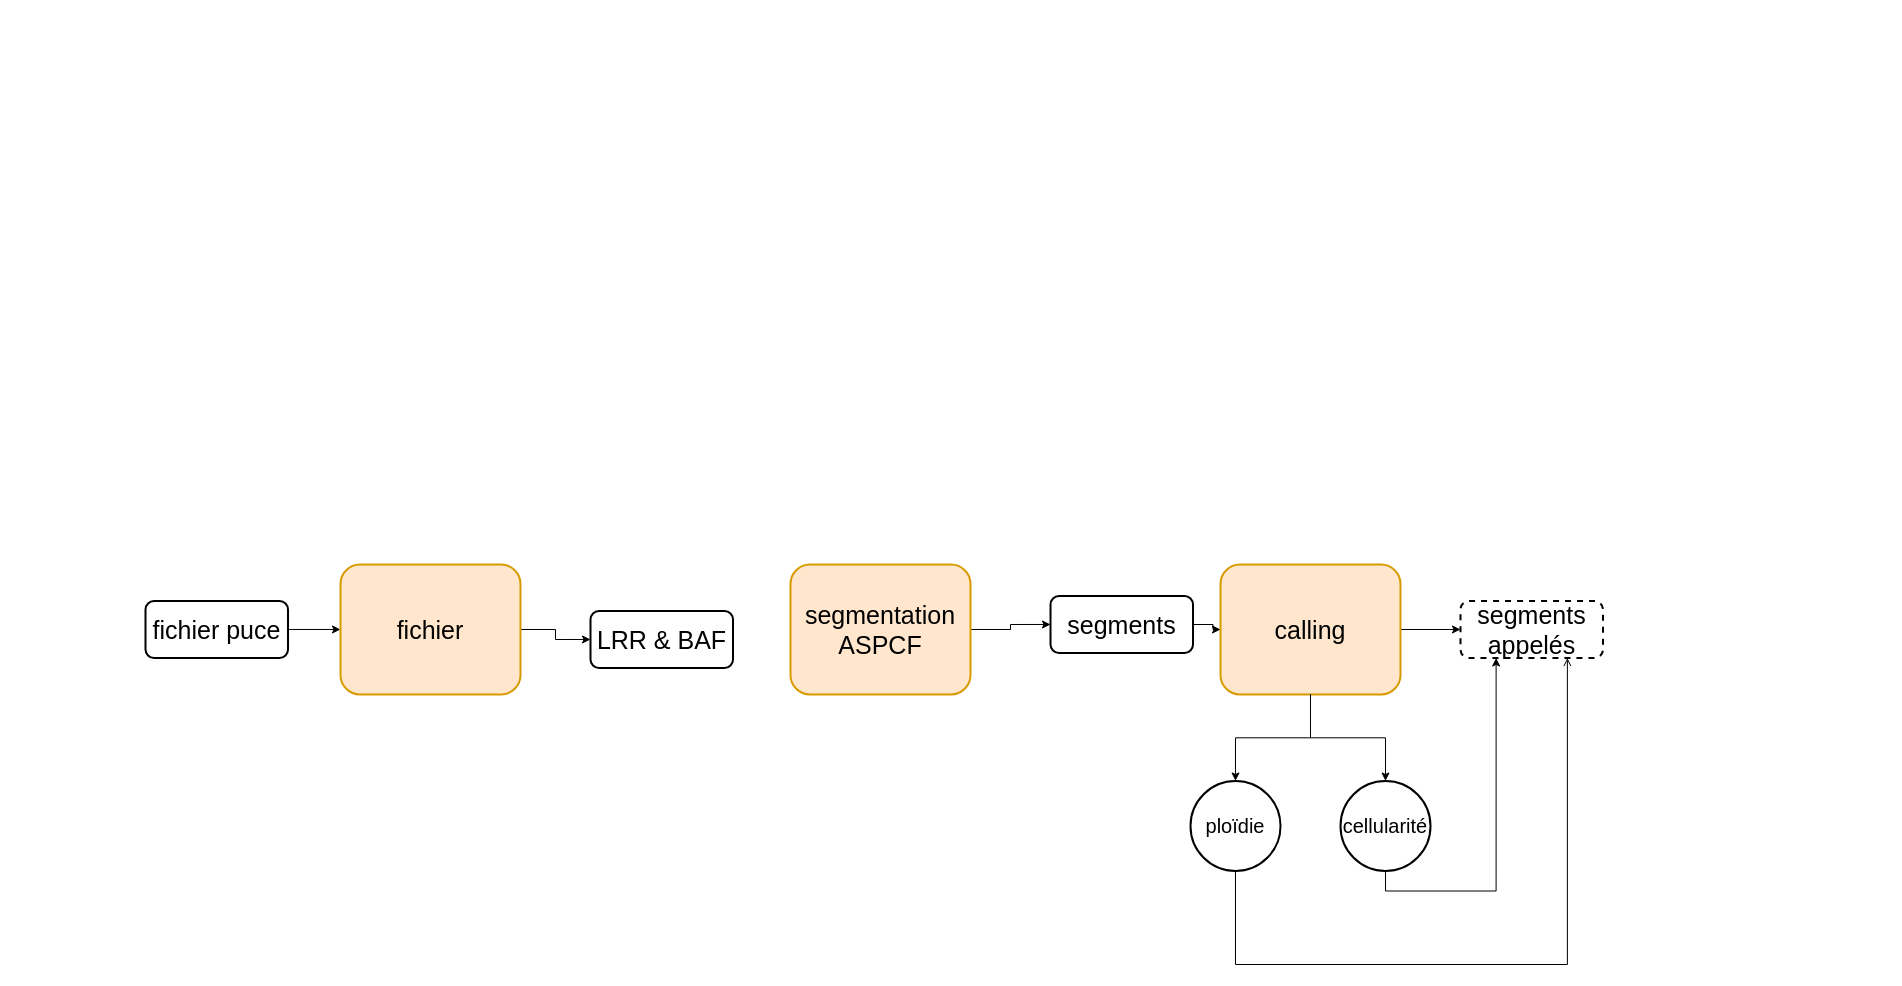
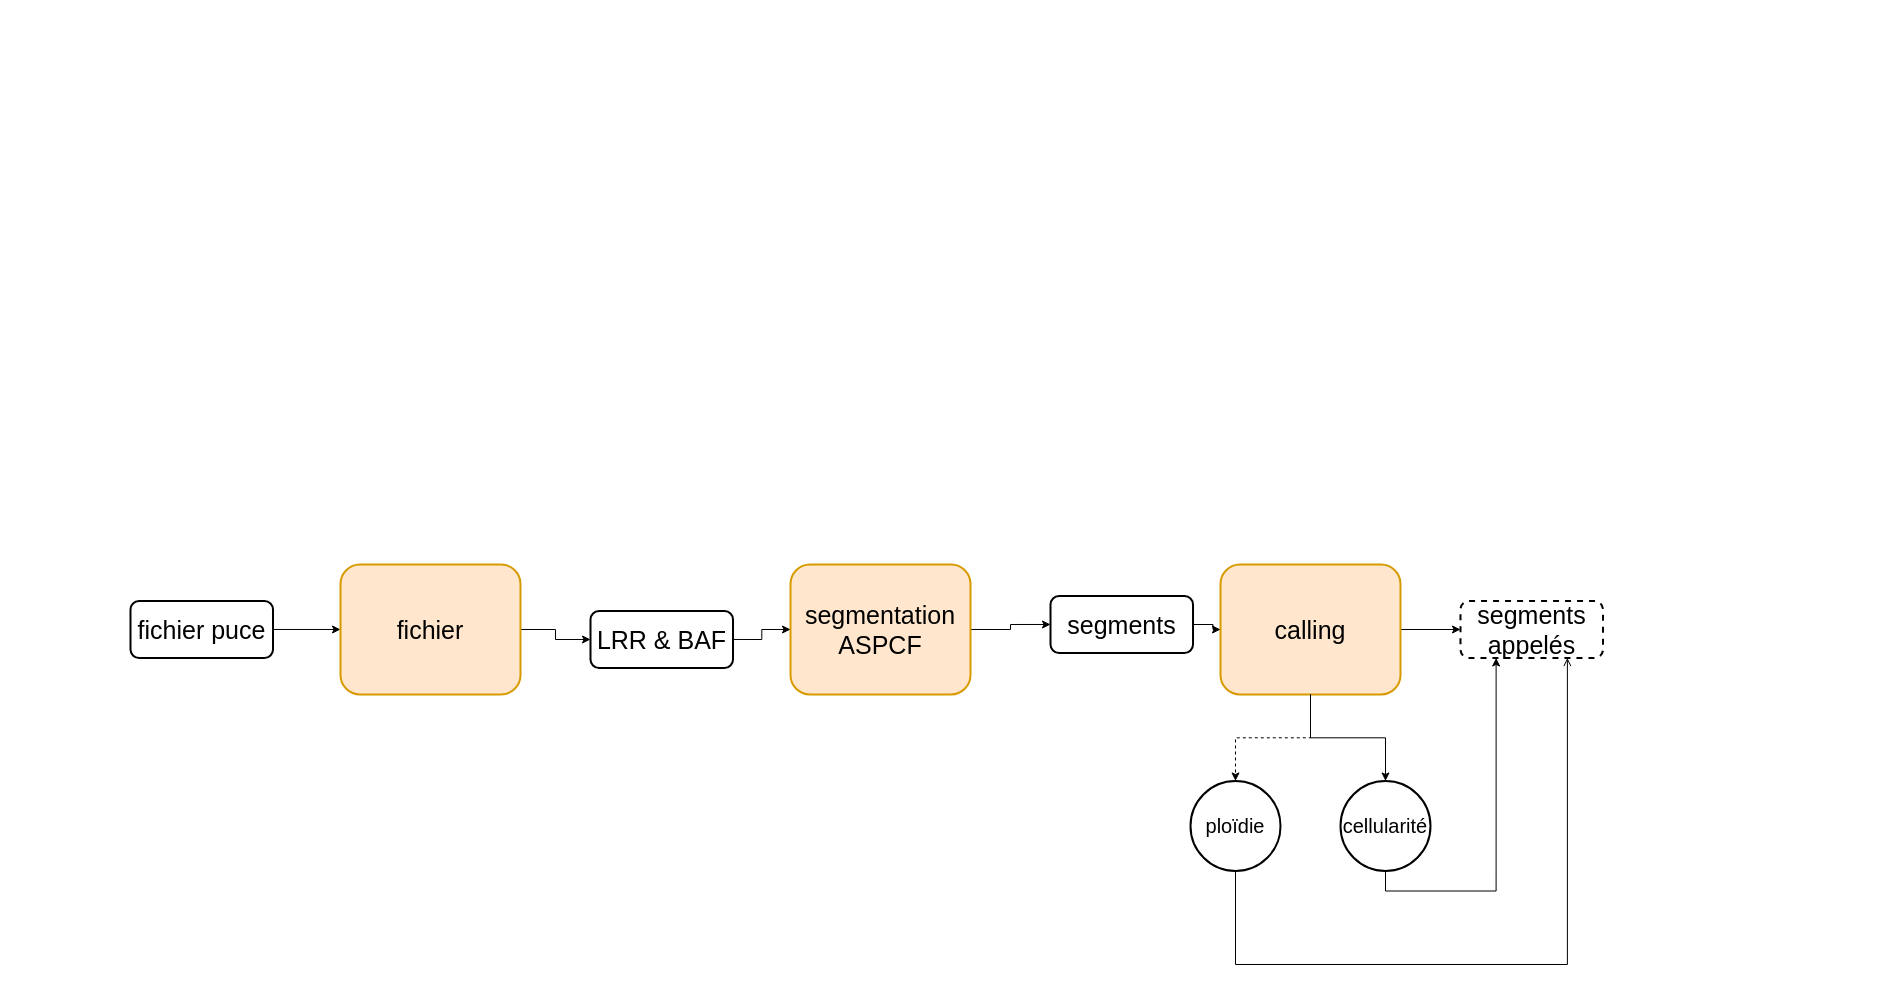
  <mxCell id="0" />
  <mxCell id="1" parent="0" />
  <mxCell id="2" style="edgeStyle=orthogonalEdgeStyle;rounded=0;orthogonalLoop=1;jettySize=auto;html=1;exitX=1;exitY=0.5;exitDx=0;exitDy=0;entryX=0;entryY=0.5;entryDx=0;entryDy=0;" parent="1" edge="1"><mxGeometry relative="1" as="geometry"><mxPoint x="220.005" y="182.511" as="targetPoint" /></mxGeometry></mxCell>
  <mxCell id="3" style="edgeStyle=orthogonalEdgeStyle;rounded=0;orthogonalLoop=1;jettySize=auto;html=1;exitX=1;exitY=0.5;exitDx=0;exitDy=0;entryX=0;entryY=0.5;entryDx=0;entryDy=0;" parent="1" edge="1"><mxGeometry relative="1" as="geometry"><mxPoint x="20" y="20.805" as="targetPoint" /></mxGeometry></mxCell>
  <mxCell id="4" style="edgeStyle=orthogonalEdgeStyle;rounded=0;orthogonalLoop=1;jettySize=auto;html=1;exitX=1;exitY=0.5;exitDx=0;exitDy=0;entryX=0;entryY=0.5;entryDx=0;entryDy=0;" parent="1" edge="1"><mxGeometry relative="1" as="geometry"><mxPoint x="1880" y="49" as="sourcePoint" /></mxGeometry></mxCell>
  <mxCell id="5" style="edgeStyle=orthogonalEdgeStyle;rounded=0;orthogonalLoop=1;jettySize=auto;html=1;exitX=1;exitY=0.5;exitDx=0;exitDy=0;entryX=0;entryY=0.5;entryDx=0;entryDy=0;fontSize=25;" parent="1" source="6" target="16" edge="1"><mxGeometry relative="1" as="geometry" /></mxCell>
  <mxCell id="6" value="&lt;div style=&quot;font-size: 25px;&quot;&gt;segmentation&lt;/div&gt;&lt;div style=&quot;font-size: 25px;&quot;&gt;ASPCF&lt;br style=&quot;font-size: 25px;&quot;&gt;&lt;/div&gt;" style="rounded=1;whiteSpace=wrap;html=1;shadow=0;fontFamily=Helvetica;fontSize=25;fontColor=default;align=center;strokeColor=#d79b00;strokeWidth=2;fillColor=#ffe6cc;" parent="1" vertex="1"><mxGeometry x="790" y="563.98" width="180" height="130" as="geometry" /></mxCell>
  <mxCell id="7" style="edgeStyle=orthogonalEdgeStyle;rounded=0;orthogonalLoop=1;jettySize=auto;html=1;entryX=0;entryY=0.5;entryDx=0;entryDy=0;fontSize=25;" parent="1" source="8" target="12" edge="1"><mxGeometry relative="1" as="geometry"><mxPoint x="170.01" y="477.625" as="targetPoint" /></mxGeometry></mxCell>
- <mxCell id="8" value="fichier puce" style="rounded=1;whiteSpace=wrap;html=1;fontSize=25;glass=0;strokeWidth=2;shadow=0;aspect=fixed;" parent="1" vertex="1"><mxGeometry x="145" y="600.484" width="142.507" height="57.003" as="geometry" /></mxCell>
+ <mxCell id="8" value="fichier puce" style="rounded=1;whiteSpace=wrap;html=1;fontSize=25;glass=0;strokeWidth=2;shadow=0;aspect=fixed;" parent="1" vertex="1"><mxGeometry x="130" y="600.484" width="142.507" height="57.003" as="geometry" /></mxCell>
  <mxCell id="9" style="edgeStyle=orthogonalEdgeStyle;rounded=0;orthogonalLoop=1;jettySize=auto;html=1;exitX=1;exitY=0.5;exitDx=0;exitDy=0;entryX=0;entryY=0.5;entryDx=0;entryDy=0;fontSize=25;" parent="1" source="10" target="17" edge="1"><mxGeometry relative="1" as="geometry" /></mxCell>
  <mxCell id="10" value="&lt;div style=&quot;font-size: 25px;&quot;&gt;calling &lt;br style=&quot;font-size: 25px;&quot;&gt;&lt;/div&gt;" style="rounded=1;whiteSpace=wrap;html=1;shadow=0;fontFamily=Helvetica;fontSize=25;fontColor=default;align=center;strokeColor=#d79b00;strokeWidth=2;fillColor=#ffe6cc;" parent="1" vertex="1"><mxGeometry x="1220" y="563.99" width="180" height="130" as="geometry" /></mxCell>
  <mxCell id="11" style="edgeStyle=orthogonalEdgeStyle;rounded=0;orthogonalLoop=1;jettySize=auto;html=1;exitX=1;exitY=0.5;exitDx=0;exitDy=0;entryX=0;entryY=0.5;entryDx=0;entryDy=0;fontSize=25;" parent="1" source="12" target="14" edge="1"><mxGeometry relative="1" as="geometry" /></mxCell>
  <mxCell id="12" value="fichier" style="rounded=1;whiteSpace=wrap;html=1;shadow=0;fontFamily=Helvetica;fontSize=25;fontColor=default;align=center;strokeColor=#d79b00;strokeWidth=2;fillColor=#ffe6cc;" parent="1" vertex="1"><mxGeometry x="340" y="563.98" width="180" height="130" as="geometry" /></mxCell>
+ <mxCell id="13" style="edgeStyle=orthogonalEdgeStyle;rounded=0;orthogonalLoop=1;jettySize=auto;html=1;exitX=1;exitY=0.5;exitDx=0;exitDy=0;entryX=0;entryY=0.5;entryDx=0;entryDy=0;fontSize=25;" parent="1" source="14" target="6" edge="1"><mxGeometry relative="1" as="geometry" /></mxCell>
  <mxCell id="14" value="LRR &amp;amp; BAF" style="rounded=1;whiteSpace=wrap;html=1;fontSize=25;glass=0;strokeWidth=2;shadow=0;aspect=fixed;" parent="1" vertex="1"><mxGeometry x="590.005" y="610.48" width="142.507" height="57.003" as="geometry" /></mxCell>
  <mxCell id="15" style="edgeStyle=orthogonalEdgeStyle;rounded=0;orthogonalLoop=1;jettySize=auto;html=1;entryX=0;entryY=0.5;entryDx=0;entryDy=0;fontSize=25;" parent="1" source="16" target="10" edge="1"><mxGeometry relative="1" as="geometry"><mxPoint x="1100.01" y="478.915" as="targetPoint" /></mxGeometry></mxCell>
  <mxCell id="16" value="segments" style="rounded=1;whiteSpace=wrap;html=1;fontSize=25;glass=0;strokeWidth=2;shadow=0;aspect=fixed;" parent="1" vertex="1"><mxGeometry x="1050.005" y="595.48" width="142.507" height="57.003" as="geometry" /></mxCell>
  <mxCell id="17" value="segments appelés" style="rounded=1;whiteSpace=wrap;html=1;fontSize=25;glass=0;strokeWidth=2;shadow=0;aspect=fixed;dashed=1;" parent="1" vertex="1"><mxGeometry x="1459.998" y="600.489" width="142.507" height="57.003" as="geometry" /></mxCell>
- <mxCell id="18" style="edgeStyle=orthogonalEdgeStyle;rounded=0;orthogonalLoop=1;jettySize=auto;html=1;entryX=0.5;entryY=0;entryDx=0;entryDy=0;exitX=0.5;exitY=1;exitDx=0;exitDy=0;fontSize=25;" parent="1" source="10" target="20" edge="1"><mxGeometry relative="1" as="geometry"><mxPoint x="1230" y="638.99" as="targetPoint" /><mxPoint x="1162.512" y="638.99" as="sourcePoint" /></mxGeometry></mxCell>
+ <mxCell id="18" style="edgeStyle=orthogonalEdgeStyle;rounded=0;orthogonalLoop=1;jettySize=auto;html=1;entryX=0.5;entryY=0;entryDx=0;entryDy=0;exitX=0.5;exitY=1;exitDx=0;exitDy=0;fontSize=25;dashed=1;" parent="1" source="10" target="20" edge="1"><mxGeometry relative="1" as="geometry"><mxPoint x="1230" y="638.99" as="targetPoint" /><mxPoint x="1162.512" y="638.99" as="sourcePoint" /></mxGeometry></mxCell>
  <mxCell id="19" style="edgeStyle=orthogonalEdgeStyle;rounded=0;orthogonalLoop=1;jettySize=auto;html=1;entryX=0.75;entryY=1;entryDx=0;entryDy=0;endArrow=open;" edge="1" parent="1" source="20" target="17"><mxGeometry relative="1" as="geometry"><Array as="points"><mxPoint x="1235" y="964" /><mxPoint x="1567" y="964" /></Array></mxGeometry></mxCell>
  <mxCell id="20" value="ploïdie" style="ellipse;whiteSpace=wrap;html=1;aspect=fixed;fontSize=20;strokeWidth=2;" parent="1" vertex="1"><mxGeometry x="1190" y="780.49" width="90" height="90" as="geometry" /></mxCell>
  <mxCell id="21" style="edgeStyle=orthogonalEdgeStyle;rounded=0;orthogonalLoop=1;jettySize=auto;html=1;exitX=0.5;exitY=1;exitDx=0;exitDy=0;entryX=0.5;entryY=0;entryDx=0;entryDy=0;fontSize=25;" parent="1" source="10" target="22" edge="1"><mxGeometry relative="1" as="geometry"><mxPoint x="1380" y="780.49" as="targetPoint" /><mxPoint x="1320" y="703.99" as="sourcePoint" /></mxGeometry></mxCell>
  <mxCell id="22" value="cellularité" style="ellipse;whiteSpace=wrap;html=1;aspect=fixed;fontSize=20;strokeWidth=2;" parent="1" vertex="1"><mxGeometry x="1340" y="780.49" width="90" height="90" as="geometry" /></mxCell>
  <mxCell id="23" style="edgeStyle=orthogonalEdgeStyle;rounded=0;orthogonalLoop=1;jettySize=auto;html=1;exitX=0.5;exitY=1;exitDx=0;exitDy=0;entryX=0.25;entryY=1;entryDx=0;entryDy=0;fontSize=25;" parent="1" source="22" target="17" edge="1"><mxGeometry relative="1" as="geometry"><mxPoint x="1395" y="790.49" as="targetPoint" /><mxPoint x="1320" y="703.99" as="sourcePoint" /></mxGeometry></mxCell>
